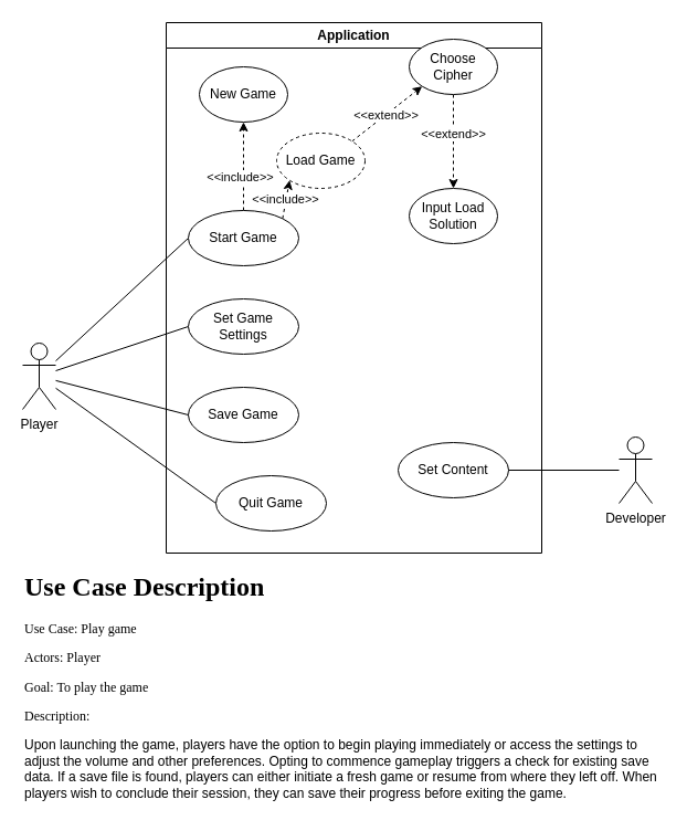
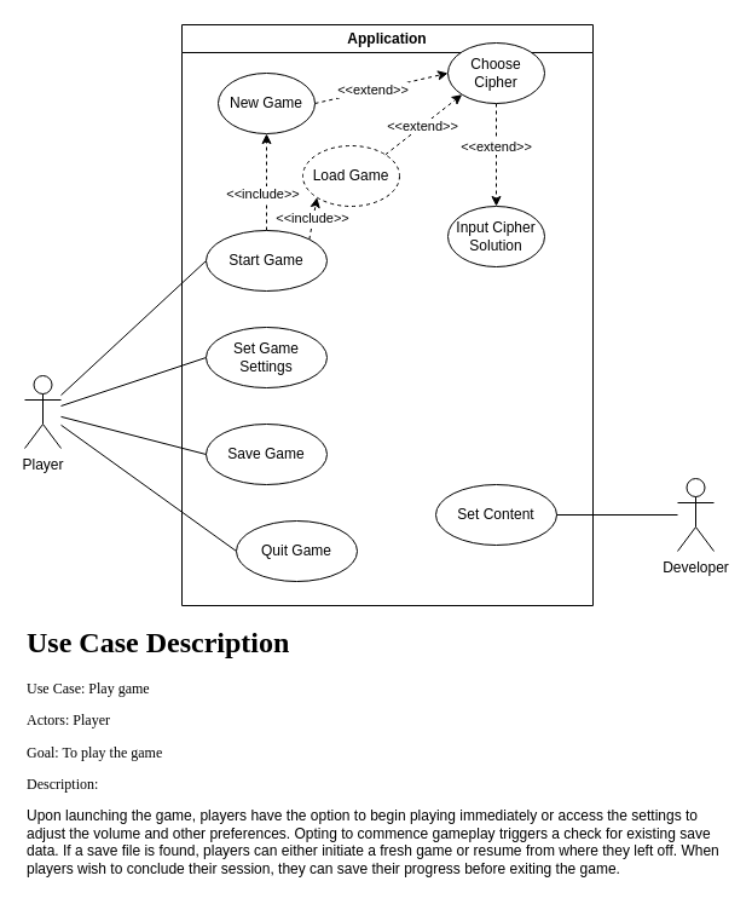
  <mxCell id="0" />
  <mxCell id="1" parent="0" />
  <mxCell id="2" style="rounded=0;orthogonalLoop=1;jettySize=auto;html=1;entryX=0;entryY=0.5;entryDx=0;entryDy=0;endArrow=none;endFill=0;" parent="1" source="5" target="10" edge="1"><mxGeometry relative="1" as="geometry" /></mxCell>
  <mxCell id="3" style="rounded=0;orthogonalLoop=1;jettySize=auto;html=1;entryX=0;entryY=0.5;entryDx=0;entryDy=0;endArrow=none;endFill=0;" parent="1" source="5" target="9" edge="1"><mxGeometry relative="1" as="geometry" /></mxCell>
  <mxCell id="4" style="rounded=0;orthogonalLoop=1;jettySize=auto;html=1;entryX=0;entryY=0.5;entryDx=0;entryDy=0;endArrow=none;endFill=0;" parent="1" source="5" target="19" edge="1"><mxGeometry relative="1" as="geometry" /></mxCell>
  <mxCell id="5" value="&lt;div&gt;Player&lt;/div&gt;" style="shape=umlActor;verticalLabelPosition=bottom;verticalAlign=top;html=1;outlineConnect=0;" parent="1" vertex="1"><mxGeometry x="20" y="310" width="30" height="60" as="geometry" /></mxCell>
  <mxCell id="6" value="Application" style="swimlane;whiteSpace=wrap;html=1;" parent="1" vertex="1"><mxGeometry x="150" y="20" width="340" height="480" as="geometry"><mxRectangle x="230" y="110" width="140" height="30" as="alternateBounds" /></mxGeometry></mxCell>
  <mxCell id="7" value="New Game" style="ellipse;whiteSpace=wrap;html=1;" parent="6" vertex="1"><mxGeometry x="30" y="40" width="80" height="50" as="geometry" /></mxCell>
  <mxCell id="8" value="Load Game" style="ellipse;whiteSpace=wrap;html=1;dashed=1;" parent="6" vertex="1"><mxGeometry x="100" y="100" width="80" height="50" as="geometry" /></mxCell>
  <mxCell id="9" value="Set Game Settings" style="ellipse;whiteSpace=wrap;html=1;" parent="6" vertex="1"><mxGeometry x="20" y="250" width="100" height="50" as="geometry" /></mxCell>
  <mxCell id="10" value="Quit Game" style="ellipse;whiteSpace=wrap;html=1;" parent="6" vertex="1"><mxGeometry x="45" y="410" width="100" height="50" as="geometry" /></mxCell>
  <mxCell id="11" style="rounded=0;orthogonalLoop=1;jettySize=auto;html=1;dashed=1;entryX=0.5;entryY=1;entryDx=0;entryDy=0;" parent="6" source="19" target="7" edge="1"><mxGeometry relative="1" as="geometry"><mxPoint x="210" y="240" as="targetPoint" /></mxGeometry></mxCell>
  <mxCell id="12" value="&amp;lt;&amp;lt;include&amp;gt;&amp;gt;" style="edgeLabel;html=1;align=center;verticalAlign=middle;resizable=0;points=[];" parent="11" vertex="1" connectable="0"><mxGeometry x="-0.126" relative="1" as="geometry"><mxPoint x="-4" y="4" as="offset" /></mxGeometry></mxCell>
  <mxCell id="13" style="rounded=0;orthogonalLoop=1;jettySize=auto;html=1;entryX=0;entryY=1;entryDx=0;entryDy=0;dashed=1;exitX=1;exitY=0;exitDx=0;exitDy=0;" parent="6" source="19" target="8" edge="1"><mxGeometry relative="1" as="geometry" /></mxCell>
  <mxCell id="14" value="&amp;lt;&amp;lt;include&amp;gt;&amp;gt;" style="edgeLabel;html=1;align=center;verticalAlign=middle;resizable=0;points=[];" parent="13" vertex="1" connectable="0"><mxGeometry x="-0.003" y="1" relative="1" as="geometry"><mxPoint as="offset" /></mxGeometry></mxCell>
  <mxCell id="15" style="rounded=0;orthogonalLoop=1;jettySize=auto;html=1;entryX=0;entryY=1;entryDx=0;entryDy=0;dashed=1;exitX=1;exitY=0;exitDx=0;exitDy=0;" parent="6" source="8" target="20" edge="1"><mxGeometry relative="1" as="geometry"><mxPoint x="150" y="190" as="sourcePoint" /></mxGeometry></mxCell>
  <mxCell id="16" value="&amp;lt;&amp;lt;extend&amp;gt;&amp;gt;" style="edgeLabel;html=1;align=center;verticalAlign=middle;resizable=0;points=[];" parent="15" vertex="1" connectable="0"><mxGeometry x="-0.059" relative="1" as="geometry"><mxPoint as="offset" /></mxGeometry></mxCell>
  <mxCell id="17" style="rounded=0;orthogonalLoop=1;jettySize=auto;html=1;entryX=0.5;entryY=0;entryDx=0;entryDy=0;dashed=1;exitX=0.5;exitY=1;exitDx=0;exitDy=0;" parent="6" source="20" target="22" edge="1"><mxGeometry relative="1" as="geometry"><mxPoint x="280" y="210" as="sourcePoint" /></mxGeometry></mxCell>
  <mxCell id="18" value="&amp;lt;&amp;lt;extend&amp;gt;&amp;gt;" style="edgeLabel;html=1;align=center;verticalAlign=middle;resizable=0;points=[];" parent="17" vertex="1" connectable="0"><mxGeometry x="-0.178" y="-1" relative="1" as="geometry"><mxPoint as="offset" /></mxGeometry></mxCell>
  <mxCell id="19" value="&lt;div&gt;Start Game&lt;/div&gt;" style="ellipse;whiteSpace=wrap;html=1;" parent="6" vertex="1"><mxGeometry x="20" y="170" width="100" height="50" as="geometry" /></mxCell>
  <mxCell id="20" value="Choose Cipher" style="ellipse;whiteSpace=wrap;html=1;" parent="6" vertex="1"><mxGeometry x="220" y="15" width="80" height="50" as="geometry" /></mxCell>
  <mxCell id="21" value="Set Content" style="ellipse;whiteSpace=wrap;html=1;" parent="6" vertex="1"><mxGeometry x="210" y="380" width="100" height="50" as="geometry" /></mxCell>
- <mxCell id="22" value="Input Load Solution" style="ellipse;whiteSpace=wrap;html=1;" parent="6" vertex="1"><mxGeometry x="220" y="150" width="80" height="50" as="geometry" /></mxCell>
+ <mxCell id="22" value="Input Cipher Solution" style="ellipse;whiteSpace=wrap;html=1;" parent="6" vertex="1"><mxGeometry x="220" y="150" width="80" height="50" as="geometry" /></mxCell>
+ <mxCell id="23" style="rounded=0;orthogonalLoop=1;jettySize=auto;html=1;entryX=0;entryY=0.5;entryDx=0;entryDy=0;dashed=1;exitX=1;exitY=0.5;exitDx=0;exitDy=0;" edge="1" parent="6" source="7" target="20"><mxGeometry relative="1" as="geometry"><mxPoint x="180" y="170" as="sourcePoint" /><mxPoint x="180" y="210" as="targetPoint" /></mxGeometry></mxCell>
+ <mxCell id="24" value="&amp;lt;&amp;lt;extend&amp;gt;&amp;gt;" style="edgeLabel;html=1;align=center;verticalAlign=middle;resizable=0;points=[];" vertex="1" connectable="0" parent="23"><mxGeometry x="-0.059" relative="1" as="geometry"><mxPoint x="-4" as="offset" /></mxGeometry></mxCell>
  <mxCell id="25" value="Save Game" style="ellipse;whiteSpace=wrap;html=1;" vertex="1" parent="6"><mxGeometry x="20" y="330" width="100" height="50" as="geometry" /></mxCell>
  <mxCell id="26" style="edgeStyle=orthogonalEdgeStyle;rounded=0;orthogonalLoop=1;jettySize=auto;html=1;entryX=1;entryY=0.5;entryDx=0;entryDy=0;endArrow=none;endFill=0;" parent="1" source="27" target="21" edge="1"><mxGeometry relative="1" as="geometry" /></mxCell>
  <mxCell id="27" value="Developer" style="shape=umlActor;verticalLabelPosition=bottom;verticalAlign=top;html=1;outlineConnect=0;" parent="1" vertex="1"><mxGeometry x="560" y="395" width="30" height="60" as="geometry" /></mxCell>
  <mxCell id="28" value="&lt;h1 style=&quot;margin-top: 0px;&quot;&gt;&lt;font face=&quot;Times New Roman&quot;&gt;Use Case Description&lt;/font&gt;&lt;/h1&gt;&lt;p&gt;&lt;font face=&quot;Times New Roman&quot;&gt;Use Case: Play game&lt;/font&gt;&lt;/p&gt;&lt;p&gt;&lt;font face=&quot;Times New Roman&quot;&gt;Actors: Player&lt;/font&gt;&lt;/p&gt;&lt;p&gt;&lt;font face=&quot;Times New Roman&quot;&gt;Goal: To play the game&lt;/font&gt;&lt;/p&gt;&lt;p&gt;&lt;font face=&quot;Times New Roman&quot;&gt;Description:&amp;nbsp;&lt;/font&gt;&lt;/p&gt;&lt;p&gt;Upon launching the game, players have the option to begin playing immediately or access the settings to adjust the volume and other preferences. Opting to commence gameplay triggers a check for existing save data. If a save file is found, players can either initiate a fresh game or resume from where they left off. When players wish to conclude their session, they can save their progress before exiting the game.&lt;br&gt;&lt;/p&gt;" style="text;html=1;whiteSpace=wrap;overflow=hidden;rounded=0;" vertex="1" parent="1"><mxGeometry x="20" y="510" width="580" height="220" as="geometry" /></mxCell>
  <mxCell id="29" style="rounded=0;orthogonalLoop=1;jettySize=auto;html=1;entryX=0;entryY=0.5;entryDx=0;entryDy=0;endArrow=none;endFill=0;" edge="1" parent="1" source="5" target="25"><mxGeometry relative="1" as="geometry"><mxPoint x="100" y="370" as="sourcePoint" /><mxPoint x="180" y="305" as="targetPoint" /></mxGeometry></mxCell>
